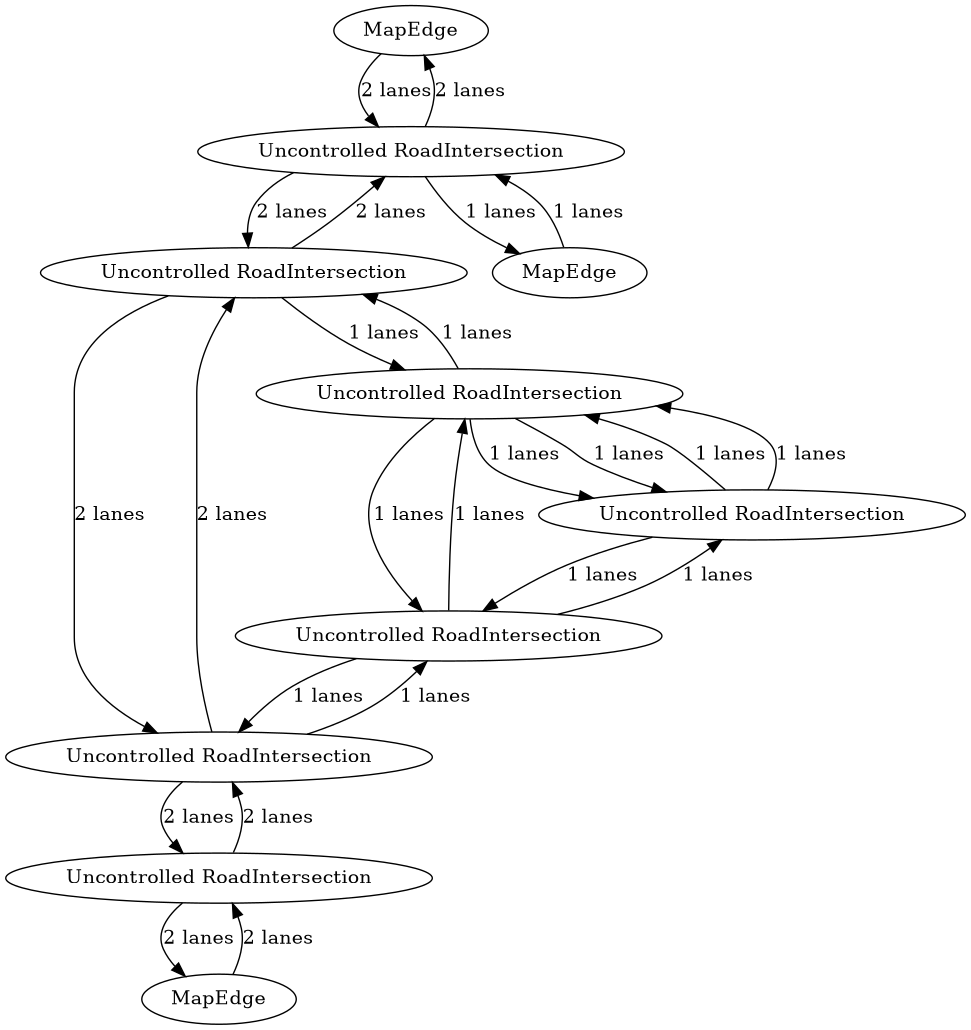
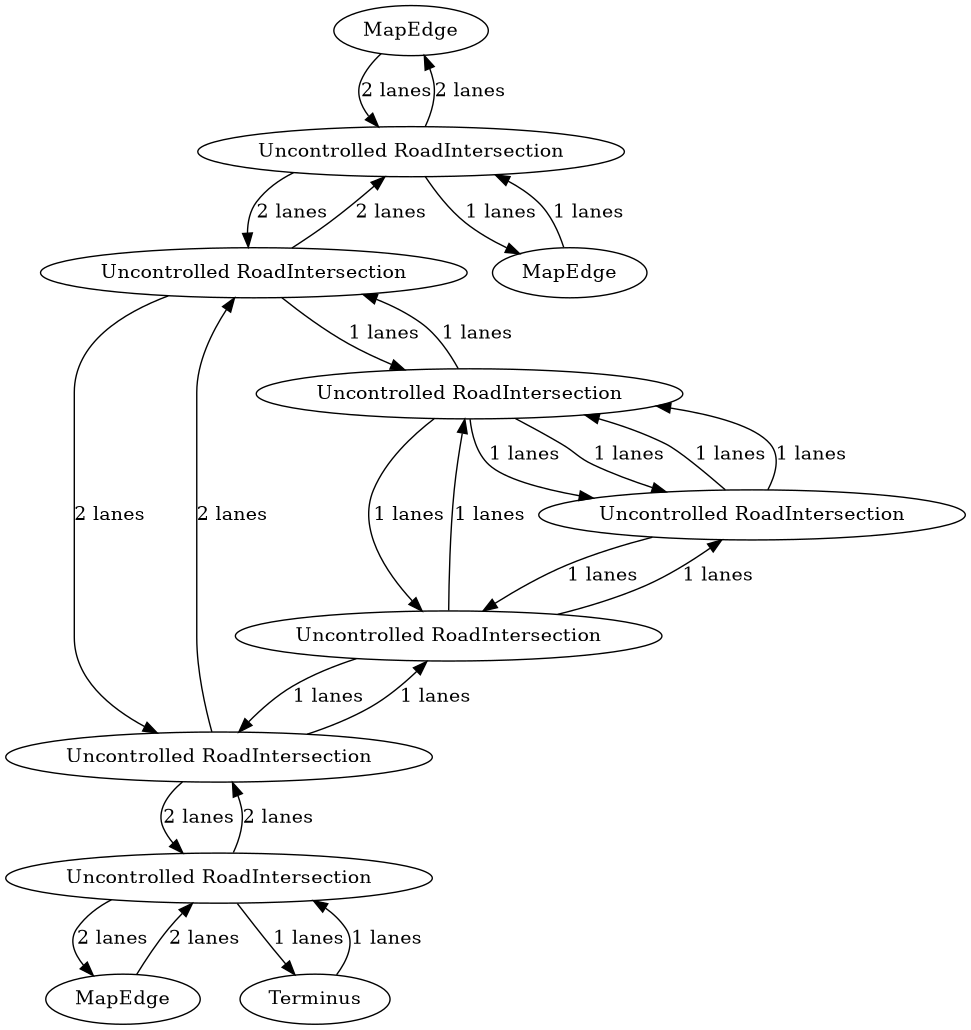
  digraph {
    n1 [label=MapEdge]
    n2 [label="Uncontrolled RoadIntersection"]
    n3 [label=MapEdge]
    n4 [label="Uncontrolled RoadIntersection"]
    n5 [label="Uncontrolled RoadIntersection"]
    n6 [label="Uncontrolled RoadIntersection"]
    n7 [label="Uncontrolled RoadIntersection"]
    n8 [label="Uncontrolled RoadIntersection"]
    n9 [label="Uncontrolled RoadIntersection"]
+   n10 [label=Terminus]
    n11 [label=MapEdge]
    n1 -> n2 [label="2 lanes"]
    n2 -> n1 [label="2 lanes"]
    n2 -> n6 [label="2 lanes"]
    n2 -> n11 [label="1 lanes"]
    n3 -> n4 [label="2 lanes"]
    n4 -> n3 [label="2 lanes"]
    n4 -> n5 [label="2 lanes"]
+   n4 -> n10 [label="1 lanes"]
    n5 -> n4 [label="2 lanes"]
    n5 -> n6 [label="2 lanes"]
    n5 -> n7 [label="1 lanes"]
    n6 -> n2 [label="2 lanes"]
    n6 -> n5 [label="2 lanes"]
    n6 -> n8 [label="1 lanes"]
    n7 -> n5 [label="1 lanes"]
    n7 -> n8 [label="1 lanes"]
    n7 -> n9 [label="1 lanes"]
    n8 -> n6 [label="1 lanes"]
    n8 -> n7 [label="1 lanes"]
    n8 -> n9 [label="1 lanes"]
    n8 -> n9 [label="1 lanes"]
    n9 -> n7 [label="1 lanes"]
    n9 -> n8 [label="1 lanes"]
    n9 -> n8 [label="1 lanes"]
+   n10 -> n4 [label="1 lanes"]
    n11 -> n2 [label="1 lanes"]
  }
